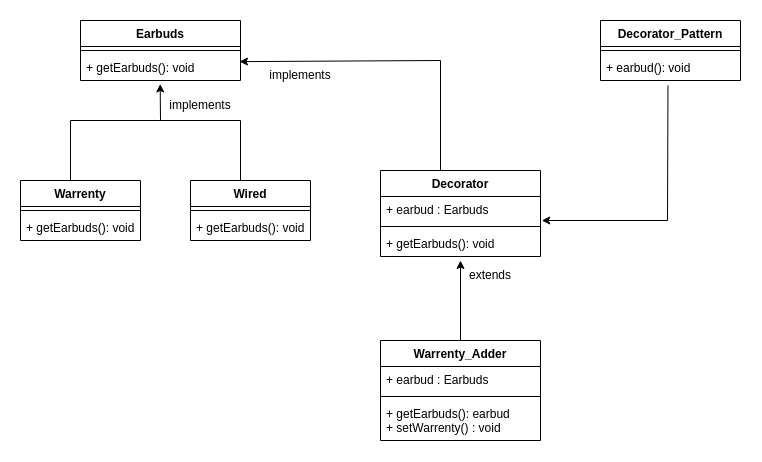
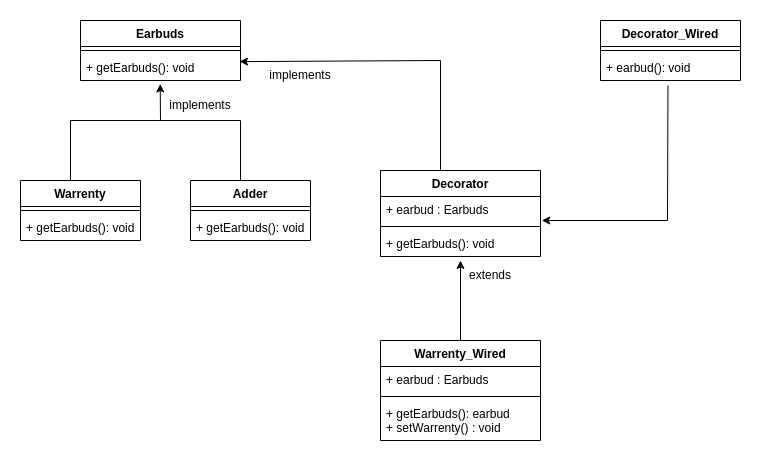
  <mxCell id="0" />
  <mxCell id="1" parent="0" />
  <mxCell id="2" value="Earbuds" style="swimlane;fontStyle=1;align=center;verticalAlign=top;childLayout=stackLayout;horizontal=1;startSize=26;horizontalStack=0;resizeParent=1;resizeParentMax=0;resizeLast=0;collapsible=1;marginBottom=0;whiteSpace=wrap;html=1;" vertex="1" parent="1"><mxGeometry x="80" y="20" width="160" height="60" as="geometry" /></mxCell>
  <mxCell id="3" value="" style="line;strokeWidth=1;fillColor=none;align=left;verticalAlign=middle;spacingTop=-1;spacingLeft=3;spacingRight=3;rotatable=0;labelPosition=right;points=[];portConstraint=eastwest;strokeColor=inherit;" vertex="1" parent="2"><mxGeometry y="26" width="160" height="8" as="geometry" /></mxCell>
  <mxCell id="4" value="+ getEarbuds(): void" style="text;strokeColor=none;fillColor=none;align=left;verticalAlign=top;spacingLeft=4;spacingRight=4;overflow=hidden;rotatable=0;points=[[0,0.5],[1,0.5]];portConstraint=eastwest;whiteSpace=wrap;html=1;" vertex="1" parent="2"><mxGeometry y="34" width="160" height="26" as="geometry" /></mxCell>
- <mxCell id="5" value="Wired" style="swimlane;fontStyle=1;align=center;verticalAlign=top;childLayout=stackLayout;horizontal=1;startSize=26;horizontalStack=0;resizeParent=1;resizeParentMax=0;resizeLast=0;collapsible=1;marginBottom=0;whiteSpace=wrap;html=1;" vertex="1" parent="1"><mxGeometry x="190" y="180" width="120" height="60" as="geometry" /></mxCell>
+ <mxCell id="5" value="Adder" style="swimlane;fontStyle=1;align=center;verticalAlign=top;childLayout=stackLayout;horizontal=1;startSize=26;horizontalStack=0;resizeParent=1;resizeParentMax=0;resizeLast=0;collapsible=1;marginBottom=0;whiteSpace=wrap;html=1;" vertex="1" parent="1"><mxGeometry x="190" y="180" width="120" height="60" as="geometry" /></mxCell>
  <mxCell id="6" value="" style="line;strokeWidth=1;fillColor=none;align=left;verticalAlign=middle;spacingTop=-1;spacingLeft=3;spacingRight=3;rotatable=0;labelPosition=right;points=[];portConstraint=eastwest;strokeColor=inherit;" vertex="1" parent="5"><mxGeometry y="26" width="120" height="8" as="geometry" /></mxCell>
  <mxCell id="7" value="+ getEarbuds(): void" style="text;strokeColor=none;fillColor=none;align=left;verticalAlign=top;spacingLeft=4;spacingRight=4;overflow=hidden;rotatable=0;points=[[0,0.5],[1,0.5]];portConstraint=eastwest;whiteSpace=wrap;html=1;" vertex="1" parent="5"><mxGeometry y="34" width="120" height="26" as="geometry" /></mxCell>
  <mxCell id="8" value="Warrenty" style="swimlane;fontStyle=1;align=center;verticalAlign=top;childLayout=stackLayout;horizontal=1;startSize=26;horizontalStack=0;resizeParent=1;resizeParentMax=0;resizeLast=0;collapsible=1;marginBottom=0;whiteSpace=wrap;html=1;" vertex="1" parent="1"><mxGeometry x="20" y="180" width="120" height="60" as="geometry" /></mxCell>
  <mxCell id="9" value="" style="line;strokeWidth=1;fillColor=none;align=left;verticalAlign=middle;spacingTop=-1;spacingLeft=3;spacingRight=3;rotatable=0;labelPosition=right;points=[];portConstraint=eastwest;strokeColor=inherit;" vertex="1" parent="8"><mxGeometry y="26" width="120" height="8" as="geometry" /></mxCell>
  <mxCell id="10" value="+ getEarbuds(): void" style="text;strokeColor=none;fillColor=none;align=left;verticalAlign=top;spacingLeft=4;spacingRight=4;overflow=hidden;rotatable=0;points=[[0,0.5],[1,0.5]];portConstraint=eastwest;whiteSpace=wrap;html=1;" vertex="1" parent="8"><mxGeometry y="34" width="120" height="26" as="geometry" /></mxCell>
  <mxCell id="11" value="Decorator" style="swimlane;fontStyle=1;align=center;verticalAlign=top;childLayout=stackLayout;horizontal=1;startSize=26;horizontalStack=0;resizeParent=1;resizeParentMax=0;resizeLast=0;collapsible=1;marginBottom=0;whiteSpace=wrap;html=1;" vertex="1" parent="1"><mxGeometry x="380" y="170" width="160" height="86" as="geometry" /></mxCell>
  <mxCell id="12" value="+ earbud : Earbuds" style="text;strokeColor=none;fillColor=none;align=left;verticalAlign=top;spacingLeft=4;spacingRight=4;overflow=hidden;rotatable=0;points=[[0,0.5],[1,0.5]];portConstraint=eastwest;whiteSpace=wrap;html=1;" vertex="1" parent="11"><mxGeometry y="26" width="160" height="26" as="geometry" /></mxCell>
  <mxCell id="13" value="" style="line;strokeWidth=1;fillColor=none;align=left;verticalAlign=middle;spacingTop=-1;spacingLeft=3;spacingRight=3;rotatable=0;labelPosition=right;points=[];portConstraint=eastwest;strokeColor=inherit;" vertex="1" parent="11"><mxGeometry y="52" width="160" height="8" as="geometry" /></mxCell>
  <mxCell id="14" value="+ getEarbuds(): void" style="text;strokeColor=none;fillColor=none;align=left;verticalAlign=top;spacingLeft=4;spacingRight=4;overflow=hidden;rotatable=0;points=[[0,0.5],[1,0.5]];portConstraint=eastwest;whiteSpace=wrap;html=1;" vertex="1" parent="11"><mxGeometry y="60" width="160" height="26" as="geometry" /></mxCell>
- <mxCell id="15" value="Decorator_Pattern" style="swimlane;fontStyle=1;align=center;verticalAlign=top;childLayout=stackLayout;horizontal=1;startSize=26;horizontalStack=0;resizeParent=1;resizeParentMax=0;resizeLast=0;collapsible=1;marginBottom=0;whiteSpace=wrap;html=1;" vertex="1" parent="1"><mxGeometry x="600" y="20" width="140" height="60" as="geometry" /></mxCell>
+ <mxCell id="15" value="Decorator_Wired" style="swimlane;fontStyle=1;align=center;verticalAlign=top;childLayout=stackLayout;horizontal=1;startSize=26;horizontalStack=0;resizeParent=1;resizeParentMax=0;resizeLast=0;collapsible=1;marginBottom=0;whiteSpace=wrap;html=1;" vertex="1" parent="1"><mxGeometry x="600" y="20" width="140" height="60" as="geometry" /></mxCell>
  <mxCell id="16" value="" style="line;strokeWidth=1;fillColor=none;align=left;verticalAlign=middle;spacingTop=-1;spacingLeft=3;spacingRight=3;rotatable=0;labelPosition=right;points=[];portConstraint=eastwest;strokeColor=inherit;" vertex="1" parent="15"><mxGeometry y="26" width="140" height="8" as="geometry" /></mxCell>
  <mxCell id="17" value="+ earbud(): void" style="text;strokeColor=none;fillColor=none;align=left;verticalAlign=top;spacingLeft=4;spacingRight=4;overflow=hidden;rotatable=0;points=[[0,0.5],[1,0.5]];portConstraint=eastwest;whiteSpace=wrap;html=1;" vertex="1" parent="15"><mxGeometry y="34" width="140" height="26" as="geometry" /></mxCell>
- <mxCell id="18" value="Warrenty_Adder" style="swimlane;fontStyle=1;align=center;verticalAlign=top;childLayout=stackLayout;horizontal=1;startSize=26;horizontalStack=0;resizeParent=1;resizeParentMax=0;resizeLast=0;collapsible=1;marginBottom=0;whiteSpace=wrap;html=1;" vertex="1" parent="1"><mxGeometry x="380" y="340" width="160" height="100" as="geometry" /></mxCell>
+ <mxCell id="18" value="Warrenty_Wired" style="swimlane;fontStyle=1;align=center;verticalAlign=top;childLayout=stackLayout;horizontal=1;startSize=26;horizontalStack=0;resizeParent=1;resizeParentMax=0;resizeLast=0;collapsible=1;marginBottom=0;whiteSpace=wrap;html=1;" vertex="1" parent="1"><mxGeometry x="380" y="340" width="160" height="100" as="geometry" /></mxCell>
  <mxCell id="19" value="+ earbud : Earbuds" style="text;strokeColor=none;fillColor=none;align=left;verticalAlign=top;spacingLeft=4;spacingRight=4;overflow=hidden;rotatable=0;points=[[0,0.5],[1,0.5]];portConstraint=eastwest;whiteSpace=wrap;html=1;" vertex="1" parent="18"><mxGeometry y="26" width="160" height="26" as="geometry" /></mxCell>
  <mxCell id="20" value="" style="line;strokeWidth=1;fillColor=none;align=left;verticalAlign=middle;spacingTop=-1;spacingLeft=3;spacingRight=3;rotatable=0;labelPosition=right;points=[];portConstraint=eastwest;strokeColor=inherit;" vertex="1" parent="18"><mxGeometry y="52" width="160" height="8" as="geometry" /></mxCell>
  <mxCell id="21" value="+ getEarbuds(): earbud&lt;br&gt;+ setWarrenty() : void" style="text;strokeColor=none;fillColor=none;align=left;verticalAlign=top;spacingLeft=4;spacingRight=4;overflow=hidden;rotatable=0;points=[[0,0.5],[1,0.5]];portConstraint=eastwest;whiteSpace=wrap;html=1;" vertex="1" parent="18"><mxGeometry y="60" width="160" height="40" as="geometry" /></mxCell>
  <mxCell id="22" value="" style="endArrow=classic;html=1;rounded=0;entryX=0.498;entryY=1.133;entryDx=0;entryDy=0;entryPerimeter=0;" edge="1" parent="1" target="4"><mxGeometry width="50" height="50" relative="1" as="geometry"><mxPoint x="160" y="120" as="sourcePoint" /><mxPoint x="400" y="210" as="targetPoint" /></mxGeometry></mxCell>
  <mxCell id="23" value="" style="endArrow=none;html=1;rounded=0;" edge="1" parent="1"><mxGeometry width="50" height="50" relative="1" as="geometry"><mxPoint x="70" y="120" as="sourcePoint" /><mxPoint x="240" y="120" as="targetPoint" /></mxGeometry></mxCell>
  <mxCell id="24" value="" style="endArrow=none;html=1;rounded=0;" edge="1" parent="1"><mxGeometry width="50" height="50" relative="1" as="geometry"><mxPoint x="240" y="180" as="sourcePoint" /><mxPoint x="240" y="120" as="targetPoint" /></mxGeometry></mxCell>
  <mxCell id="25" value="" style="endArrow=none;html=1;rounded=0;" edge="1" parent="1"><mxGeometry width="50" height="50" relative="1" as="geometry"><mxPoint x="70" y="180" as="sourcePoint" /><mxPoint x="70" y="120" as="targetPoint" /></mxGeometry></mxCell>
  <mxCell id="26" value="implements" style="text;html=1;strokeColor=none;fillColor=none;align=center;verticalAlign=middle;whiteSpace=wrap;rounded=0;" vertex="1" parent="1"><mxGeometry x="170" y="90" width="60" height="30" as="geometry" /></mxCell>
  <mxCell id="27" value="" style="endArrow=classic;html=1;rounded=0;exitX=0.482;exitY=1.192;exitDx=0;exitDy=0;exitPerimeter=0;entryX=1.008;entryY=0.923;entryDx=0;entryDy=0;entryPerimeter=0;" edge="1" parent="1" source="17" target="12"><mxGeometry width="50" height="50" relative="1" as="geometry"><mxPoint x="650" y="240" as="sourcePoint" /><mxPoint x="560" y="220" as="targetPoint" /><Array as="points"><mxPoint x="667" y="220" /></Array></mxGeometry></mxCell>
  <mxCell id="28" value="" style="endArrow=classic;html=1;rounded=0;exitX=0.375;exitY=0;exitDx=0;exitDy=0;exitPerimeter=0;entryX=0.994;entryY=0.274;entryDx=0;entryDy=0;entryPerimeter=0;" edge="1" parent="1" source="11" target="4"><mxGeometry width="50" height="50" relative="1" as="geometry"><mxPoint x="330" y="170" as="sourcePoint" /><mxPoint x="270" y="60" as="targetPoint" /><Array as="points"><mxPoint x="440" y="60" /></Array></mxGeometry></mxCell>
  <mxCell id="29" value="" style="endArrow=classic;html=1;rounded=0;exitX=0.5;exitY=0;exitDx=0;exitDy=0;" edge="1" parent="1" source="18"><mxGeometry width="50" height="50" relative="1" as="geometry"><mxPoint x="410" y="280" as="sourcePoint" /><mxPoint x="460" y="260" as="targetPoint" /></mxGeometry></mxCell>
  <mxCell id="30" value="implements" style="text;html=1;strokeColor=none;fillColor=none;align=center;verticalAlign=middle;whiteSpace=wrap;rounded=0;" vertex="1" parent="1"><mxGeometry x="270" y="60" width="60" height="30" as="geometry" /></mxCell>
  <mxCell id="31" value="extends" style="text;html=1;strokeColor=none;fillColor=none;align=center;verticalAlign=middle;whiteSpace=wrap;rounded=0;" vertex="1" parent="1"><mxGeometry x="460" y="260" width="60" height="30" as="geometry" /></mxCell>
